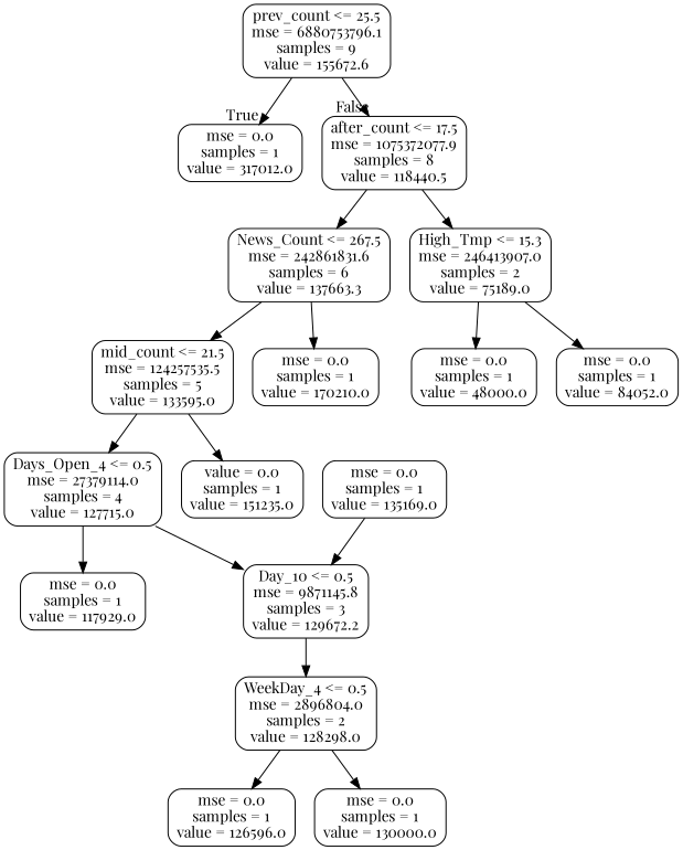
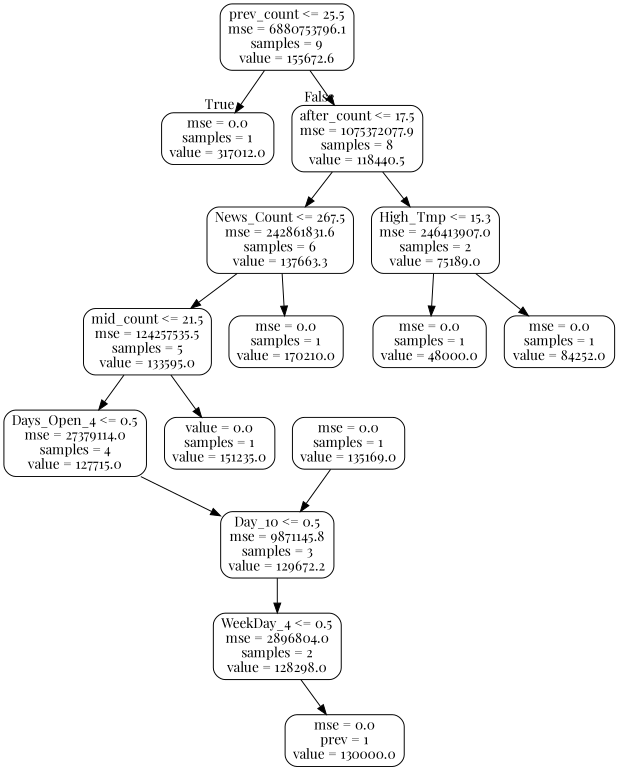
  digraph {
    fontname="Playfair Display"
    node [color=black fontname="Playfair Display" shape=box style=rounded]
    edge [fontname="Playfair Display"]
    n1 [label="prev_count <= 25.5\nmse = 6880753796.1\nsamples = 9\nvalue = 155672.6"]
    n2 [label="mse = 0.0\nsamples = 1\nvalue = 317012.0"]
    n3 [label="after_count <= 17.5\nmse = 1075372077.9\nsamples = 8\nvalue = 118440.5"]
    n4 [label="News_Count <= 267.5\nmse = 242861831.6\nsamples = 6\nvalue = 137663.3"]
    n5 [label="High_Tmp <= 15.3\nmse = 246413907.0\nsamples = 2\nvalue = 75189.0"]
    n6 [label="mid_count <= 21.5\nmse = 124257535.5\nsamples = 5\nvalue = 133595.0"]
    n7 [label="mse = 0.0\nsamples = 1\nvalue = 170210.0"]
    n8 [label="mse = 0.0\nsamples = 1\nvalue = 48000.0"]
-   n9 [label="mse = 0.0\nsamples = 1\nvalue = 84052.0"]
+   n9 [label="mse = 0.0\nsamples = 1\nvalue = 84252.0"]
    n10 [label="Days_Open_4 <= 0.5\nmse = 27379114.0\nsamples = 4\nvalue = 127715.0"]
    n11 [label="value = 0.0\nsamples = 1\nvalue = 151235.0"]
    n12 [label="Day_10 <= 0.5\nmse = 9871145.8\nsamples = 3\nvalue = 129672.2"]
-   n13 [label="mse = 0.0\nsamples = 1\nvalue = 117929.0"]
    n14 [label="WeekDay_4 <= 0.5\nmse = 2896804.0\nsamples = 2\nvalue = 128298.0"]
-   n15 [label="mse = 0.0\nsamples = 1\nvalue = 126596.0"]
-   n16 [label="mse = 0.0\nsamples = 1\nvalue = 130000.0"]
+   n16 [label="mse = 0.0\nprev = 1\nvalue = 130000.0"]
    n17 [label="mse = 0.0\nsamples = 1\nvalue = 135169.0"]
    n1 -> n2 [headlabel=True labelangle=45 labeldistance=2.5]
    n1 -> n3 [headlabel=False labelangle=-45 labeldistance=2.5]
    n3 -> n4
    n3 -> n5
    n4 -> n6
    n4 -> n7
    n5 -> n8
    n5 -> n9
    n6 -> n10
    n6 -> n11
    n10 -> n12
-   n10 -> n13
    n12 -> n14
-   n14 -> n15
    n14 -> n16
    n17 -> n12
  }
